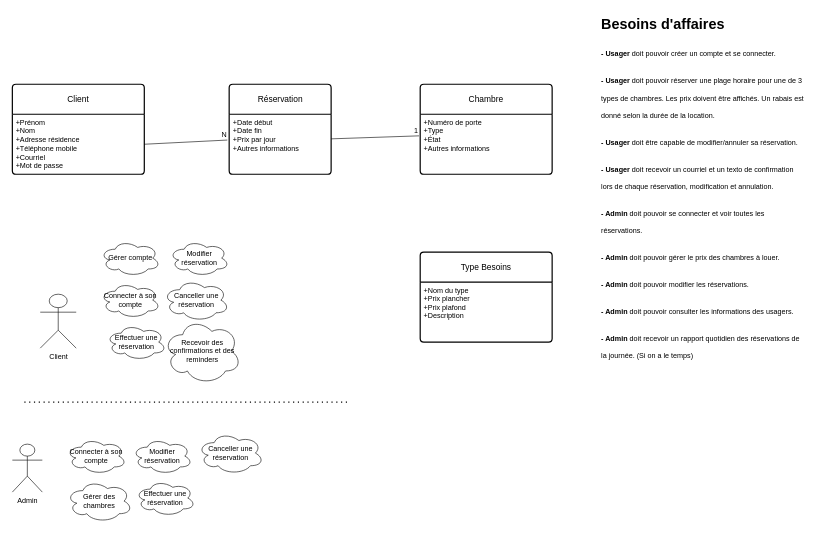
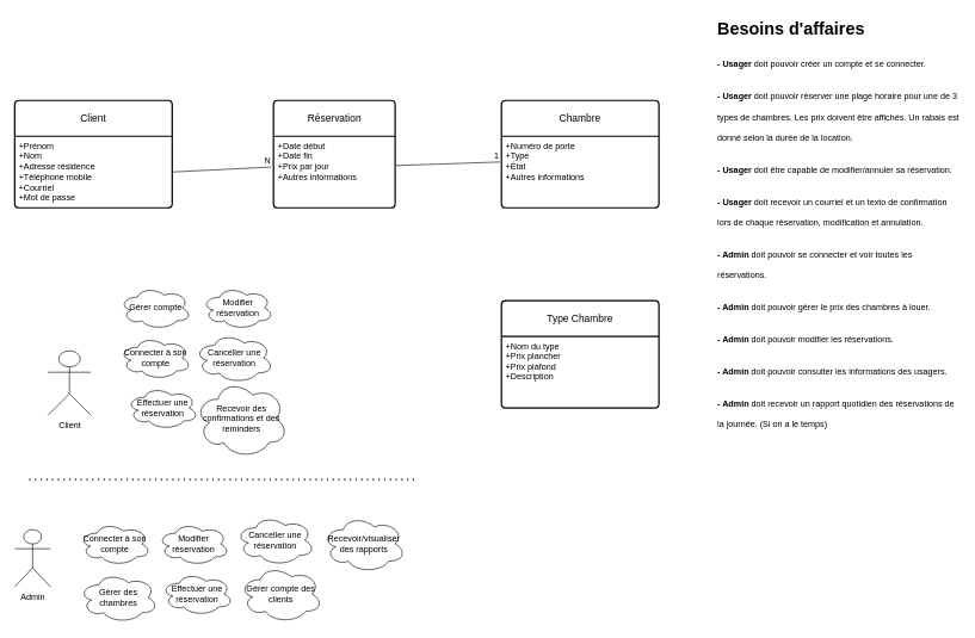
  <mxCell id="0" />
  <mxCell id="1" parent="0" />
  <mxCell id="2" value="Client" style="swimlane;childLayout=stackLayout;horizontal=1;startSize=50;horizontalStack=0;rounded=1;fontSize=14;fontStyle=0;strokeWidth=2;resizeParent=0;resizeLast=1;shadow=0;dashed=0;align=center;arcSize=4;whiteSpace=wrap;html=1;" parent="1" vertex="1"><mxGeometry x="20" y="140" width="220" height="150" as="geometry" /></mxCell>
  <mxCell id="3" value="+Prénom&lt;br&gt;+Nom&lt;br&gt;+Adresse résidence&lt;div&gt;+Téléphone mobile&lt;/div&gt;&lt;div&gt;+Courriel&lt;/div&gt;&lt;div&gt;+Mot de passe&lt;br&gt;&lt;div&gt;&lt;br&gt;&lt;/div&gt;&lt;/div&gt;" style="align=left;strokeColor=none;fillColor=none;spacingLeft=4;fontSize=12;verticalAlign=top;resizable=0;rotatable=0;part=1;html=1;" parent="2" vertex="1"><mxGeometry y="50" width="220" height="100" as="geometry" /></mxCell>
  <mxCell id="4" value="Chambre" style="swimlane;childLayout=stackLayout;horizontal=1;startSize=50;horizontalStack=0;rounded=1;fontSize=14;fontStyle=0;strokeWidth=2;resizeParent=0;resizeLast=1;shadow=0;dashed=0;align=center;arcSize=4;whiteSpace=wrap;html=1;" parent="1" vertex="1"><mxGeometry x="700" y="140" width="220" height="150" as="geometry"><mxRectangle x="730" y="190" width="100" height="50" as="alternateBounds" /></mxGeometry></mxCell>
  <mxCell id="5" value="+Numéro de porte&lt;br&gt;+Type&lt;br&gt;&lt;div&gt;+État&lt;/div&gt;&lt;div&gt;+Autres informations&lt;br&gt;&lt;div&gt;&lt;br&gt;&lt;/div&gt;&lt;/div&gt;" style="align=left;strokeColor=none;fillColor=none;spacingLeft=4;fontSize=12;verticalAlign=top;resizable=0;rotatable=0;part=1;html=1;" parent="4" vertex="1"><mxGeometry y="50" width="220" height="100" as="geometry" /></mxCell>
- <mxCell id="6" value="Type Besoins" style="swimlane;childLayout=stackLayout;horizontal=1;startSize=50;horizontalStack=0;rounded=1;fontSize=14;fontStyle=0;strokeWidth=2;resizeParent=0;resizeLast=1;shadow=0;dashed=0;align=center;arcSize=4;whiteSpace=wrap;html=1;" parent="1" vertex="1"><mxGeometry x="700" y="420" width="220" height="150" as="geometry"><mxRectangle x="730" y="480" width="130" height="50" as="alternateBounds" /></mxGeometry></mxCell>
+ <mxCell id="6" value="Type Chambre" style="swimlane;childLayout=stackLayout;horizontal=1;startSize=50;horizontalStack=0;rounded=1;fontSize=14;fontStyle=0;strokeWidth=2;resizeParent=0;resizeLast=1;shadow=0;dashed=0;align=center;arcSize=4;whiteSpace=wrap;html=1;" parent="1" vertex="1"><mxGeometry x="700" y="420" width="220" height="150" as="geometry"><mxRectangle x="730" y="480" width="130" height="50" as="alternateBounds" /></mxGeometry></mxCell>
  <mxCell id="7" value="+Nom du type&lt;div&gt;+Prix plancher&lt;div&gt;+Prix plafond&lt;/div&gt;+Description&lt;div&gt;&lt;div&gt;&lt;br&gt;&lt;/div&gt;&lt;/div&gt;&lt;/div&gt;" style="align=left;strokeColor=none;fillColor=none;spacingLeft=4;fontSize=12;verticalAlign=top;resizable=0;rotatable=0;part=1;html=1;" parent="6" vertex="1"><mxGeometry y="50" width="220" height="100" as="geometry" /></mxCell>
  <mxCell id="8" value="" style="endArrow=none;html=1;rounded=0;exitX=1;exitY=0.5;exitDx=0;exitDy=0;entryX=-0.018;entryY=0.43;entryDx=0;entryDy=0;entryPerimeter=0;" parent="1" source="3" target="11" edge="1"><mxGeometry relative="1" as="geometry"><mxPoint x="260" y="420" as="sourcePoint" /><mxPoint x="380" y="390" as="targetPoint" /></mxGeometry></mxCell>
  <mxCell id="9" value="N" style="resizable=0;html=1;whiteSpace=wrap;align=right;verticalAlign=bottom;" parent="8" connectable="0" vertex="1"><mxGeometry x="1" relative="1" as="geometry" /></mxCell>
  <mxCell id="10" value="Réservation" style="swimlane;childLayout=stackLayout;horizontal=1;startSize=50;horizontalStack=0;rounded=1;fontSize=14;fontStyle=0;strokeWidth=2;resizeParent=0;resizeLast=1;shadow=0;dashed=0;align=center;arcSize=4;whiteSpace=wrap;html=1;" parent="1" vertex="1"><mxGeometry x="381.5" y="140" width="170" height="150" as="geometry" /></mxCell>
  <mxCell id="11" value="+Date début&lt;div&gt;+Date fin&lt;/div&gt;&lt;div&gt;+Prix par jour&lt;/div&gt;&lt;div&gt;+Autres informations&lt;br&gt;&lt;div&gt;&lt;div&gt;&lt;div&gt;&lt;br&gt;&lt;/div&gt;&lt;/div&gt;&lt;/div&gt;&lt;/div&gt;" style="align=left;strokeColor=none;fillColor=none;spacingLeft=4;fontSize=12;verticalAlign=top;resizable=0;rotatable=0;part=1;html=1;" parent="10" vertex="1"><mxGeometry y="50" width="170" height="100" as="geometry" /></mxCell>
  <mxCell id="12" value="" style="endArrow=none;html=1;rounded=0;entryX=-0.009;entryY=0.36;entryDx=0;entryDy=0;entryPerimeter=0;exitX=1;exitY=0.41;exitDx=0;exitDy=0;exitPerimeter=0;" parent="1" source="11" target="5" edge="1"><mxGeometry relative="1" as="geometry"><mxPoint x="554" y="410" as="sourcePoint" /><mxPoint x="714" y="410" as="targetPoint" /></mxGeometry></mxCell>
  <mxCell id="13" value="1" style="resizable=0;html=1;whiteSpace=wrap;align=right;verticalAlign=bottom;" parent="12" connectable="0" vertex="1"><mxGeometry x="1" relative="1" as="geometry" /></mxCell>
  <mxCell id="14" value="Client" style="shape=umlActor;verticalLabelPosition=bottom;verticalAlign=top;html=1;outlineConnect=0;" parent="1" vertex="1"><mxGeometry x="66.5" y="490" width="60" height="90" as="geometry" /></mxCell>
  <mxCell id="15" value="Admin&lt;div&gt;&lt;br&gt;&lt;/div&gt;" style="shape=umlActor;verticalLabelPosition=bottom;verticalAlign=top;html=1;outlineConnect=0;" parent="1" vertex="1"><mxGeometry x="20" y="740" width="50" height="80" as="geometry" /></mxCell>
  <mxCell id="16" value="Gérer compte" style="ellipse;shape=cloud;whiteSpace=wrap;html=1;align=center;" parent="1" vertex="1"><mxGeometry x="166.5" y="400" width="100" height="60" as="geometry" /></mxCell>
  <mxCell id="17" value="Connecter à son compte" style="ellipse;shape=cloud;whiteSpace=wrap;html=1;align=center;" parent="1" vertex="1"><mxGeometry x="166.5" y="470" width="100" height="60" as="geometry" /></mxCell>
  <mxCell id="18" value="Effectuer une réservation" style="ellipse;shape=cloud;whiteSpace=wrap;html=1;align=center;" parent="1" vertex="1"><mxGeometry x="176.5" y="540" width="100" height="60" as="geometry" /></mxCell>
  <mxCell id="19" value="Modifier réservation" style="ellipse;shape=cloud;whiteSpace=wrap;html=1;align=center;" parent="1" vertex="1"><mxGeometry x="281.5" y="400" width="100" height="60" as="geometry" /></mxCell>
  <mxCell id="20" value="Canceller une réservation" style="ellipse;shape=cloud;whiteSpace=wrap;html=1;align=center;" parent="1" vertex="1"><mxGeometry x="271.5" y="465" width="110" height="70" as="geometry" /></mxCell>
  <mxCell id="21" value="Effectuer une réservation" style="ellipse;shape=cloud;whiteSpace=wrap;html=1;align=center;" parent="1" vertex="1"><mxGeometry x="225" y="800" width="100" height="60" as="geometry" /></mxCell>
  <mxCell id="22" value="Modifier réservation" style="ellipse;shape=cloud;whiteSpace=wrap;html=1;align=center;" parent="1" vertex="1"><mxGeometry x="220" y="730" width="100" height="60" as="geometry" /></mxCell>
  <mxCell id="23" value="Canceller une réservation" style="ellipse;shape=cloud;whiteSpace=wrap;html=1;align=center;" parent="1" vertex="1"><mxGeometry x="329" y="720" width="110" height="70" as="geometry" /></mxCell>
  <mxCell id="24" value="Gérer des chambres" style="ellipse;shape=cloud;whiteSpace=wrap;html=1;align=center;" parent="1" vertex="1"><mxGeometry x="110" y="800" width="110" height="70" as="geometry" /></mxCell>
  <mxCell id="25" value="Connecter à son compte" style="ellipse;shape=cloud;whiteSpace=wrap;html=1;align=center;" parent="1" vertex="1"><mxGeometry x="110" y="730" width="100" height="60" as="geometry" /></mxCell>
+ <mxCell id="26" value="Gérer compte des clients" style="ellipse;shape=cloud;whiteSpace=wrap;html=1;align=center;" parent="1" vertex="1"><mxGeometry x="334" y="790" width="116" height="80" as="geometry" /></mxCell>
+ <mxCell id="27" value="Recevoir/visualiser des rapports" style="ellipse;shape=cloud;whiteSpace=wrap;html=1;align=center;" parent="1" vertex="1"><mxGeometry x="450" y="720" width="116" height="80" as="geometry" /></mxCell>
  <mxCell id="28" value="Recevoir des confirmations et des reminders" style="ellipse;shape=cloud;whiteSpace=wrap;html=1;align=center;" parent="1" vertex="1"><mxGeometry x="271.5" y="530" width="130" height="110" as="geometry" /></mxCell>
  <mxCell id="29" value="" style="endArrow=none;dashed=1;html=1;dashPattern=1 3;strokeWidth=2;rounded=0;" parent="1" edge="1"><mxGeometry width="50" height="50" relative="1" as="geometry"><mxPoint x="40" y="670" as="sourcePoint" /><mxPoint x="580" y="670" as="targetPoint" /></mxGeometry></mxCell>
  <mxCell id="30" value="&lt;h1 style=&quot;margin-top: 0px;&quot;&gt;Besoins d'affaires&lt;/h1&gt;&lt;h1 style=&quot;margin-top: 0px;&quot;&gt;&lt;b style=&quot;text-indent: -18pt; background-color: initial; font-size: 12px;&quot;&gt;- Usager&lt;/b&gt;&lt;span style=&quot;text-indent: -18pt; background-color: initial; font-size: 12px; font-weight: normal;&quot;&gt; doit pouvoir créer un compte et se&amp;nbsp;&lt;/span&gt;&lt;span style=&quot;text-indent: -18pt; background-color: initial; font-size: 12px; font-weight: normal;&quot;&gt;connecter.&lt;/span&gt;&lt;/h1&gt;&lt;h1 style=&quot;margin-top: 0px;&quot;&gt;&lt;b style=&quot;text-indent: -18pt; background-color: initial; font-size: 12px;&quot;&gt;- Usager&lt;/b&gt;&lt;span style=&quot;text-indent: -18pt; background-color: initial; font-size: 12px; font-weight: normal;&quot;&gt; doit pouvoir réserver une plage&amp;nbsp;&lt;/span&gt;&lt;span style=&quot;text-indent: -18pt; background-color: initial; font-size: 12px; font-weight: normal;&quot;&gt;horaire pour une de 3 types de chambres. Les prix doivent être affichés. Un&amp;nbsp;&lt;/span&gt;&lt;span style=&quot;text-indent: -18pt; background-color: initial; font-size: 12px; font-weight: normal;&quot;&gt;rabais est donné selon la durée de la location.&amp;nbsp;&lt;/span&gt;&lt;/h1&gt;&lt;h1 style=&quot;margin-top: 0px;&quot;&gt;&lt;b style=&quot;text-indent: -18pt; background-color: initial; font-size: 12px;&quot;&gt;- Usager&lt;/b&gt;&lt;span style=&quot;text-indent: -18pt; background-color: initial; font-size: 12px; font-weight: normal;&quot;&gt; doit être capable de&amp;nbsp;&lt;/span&gt;&lt;span style=&quot;text-indent: -18pt; background-color: initial; font-size: 12px; font-weight: normal;&quot;&gt;modifier/annuler sa réservation.&amp;nbsp;&lt;/span&gt;&lt;/h1&gt;&lt;h1 style=&quot;margin-top: 0px;&quot;&gt;&lt;b style=&quot;text-indent: -18pt; background-color: initial; font-size: 12px;&quot;&gt;- Usager&lt;/b&gt;&lt;span style=&quot;text-indent: -18pt; background-color: initial; font-size: 12px; font-weight: normal;&quot;&gt; doit recevoir un courriel et un&amp;nbsp;&lt;/span&gt;&lt;span style=&quot;text-indent: -18pt; background-color: initial; font-size: 12px; font-weight: normal;&quot;&gt;texto de confirmation lors de chaque réservation, modification et annulation.&amp;nbsp;&lt;/span&gt;&lt;/h1&gt;&lt;h1 style=&quot;margin-top: 0px;&quot;&gt;&lt;b style=&quot;text-indent: -18pt; background-color: initial; font-size: 12px;&quot;&gt;- Admin&lt;/b&gt;&lt;span style=&quot;text-indent: -18pt; background-color: initial; font-size: 12px; font-weight: normal;&quot;&gt; doit pouvoir se connecter et voir&amp;nbsp;&lt;/span&gt;&lt;span style=&quot;text-indent: -18pt; background-color: initial; font-size: 12px; font-weight: normal;&quot;&gt;toutes les réservations.&amp;nbsp;&lt;/span&gt;&lt;/h1&gt;&lt;h1 style=&quot;margin-top: 0px;&quot;&gt;&lt;b style=&quot;text-indent: -18pt; background-color: initial; font-size: 12px;&quot;&gt;- Admin&lt;/b&gt;&lt;span style=&quot;text-indent: -18pt; background-color: initial; font-size: 12px; font-weight: normal;&quot;&gt; doit pouvoir gérer le prix des&amp;nbsp;&lt;/span&gt;&lt;span style=&quot;text-indent: -18pt; background-color: initial; font-size: 12px; font-weight: normal;&quot;&gt;chambres à louer.&amp;nbsp;&lt;/span&gt;&lt;/h1&gt;&lt;h1 style=&quot;margin-top: 0px;&quot;&gt;&lt;b style=&quot;text-indent: -18pt; background-color: initial; font-size: 12px;&quot;&gt;- Admin&lt;/b&gt;&lt;span style=&quot;text-indent: -18pt; background-color: initial; font-size: 12px; font-weight: normal;&quot;&gt; doit pouvoir modifier les&amp;nbsp;&lt;/span&gt;&lt;span style=&quot;text-indent: -18pt; background-color: initial; font-size: 12px; font-weight: normal;&quot;&gt;réservations.&amp;nbsp;&lt;/span&gt;&lt;/h1&gt;&lt;h1 style=&quot;margin-top: 0px;&quot;&gt;&lt;b style=&quot;text-indent: -18pt; background-color: initial; font-size: 12px;&quot;&gt;- Admin&lt;/b&gt;&lt;span style=&quot;text-indent: -18pt; background-color: initial; font-size: 12px; font-weight: normal;&quot;&gt; doit pouvoir consulter les&amp;nbsp;&lt;/span&gt;&lt;span style=&quot;text-indent: -18pt; background-color: initial; font-size: 12px; font-weight: normal;&quot;&gt;informations des usagers.&amp;nbsp;&lt;/span&gt;&lt;/h1&gt;&lt;h1 style=&quot;margin-top: 0px;&quot;&gt;&lt;b style=&quot;text-indent: -18pt; background-color: initial; font-size: 12px;&quot;&gt;- Admin&lt;/b&gt;&lt;span style=&quot;text-indent: -18pt; background-color: initial; font-size: 12px; font-weight: normal;&quot;&gt; doit recevoir un rapport quotidien&amp;nbsp;&lt;/span&gt;&lt;span style=&quot;text-indent: -18pt; background-color: initial; font-size: 12px; font-weight: normal;&quot;&gt;des réservations de la journée. (Si on a le temps)&lt;/span&gt;&lt;/h1&gt;&lt;p&gt;&lt;br&gt;&lt;br&gt;&lt;br&gt;&lt;br&gt;&lt;br&gt;&lt;br&gt;&lt;br&gt;&lt;br&gt;&lt;br&gt;&lt;br&gt;&lt;br&gt;&lt;br&gt;&lt;/p&gt;" style="text;html=1;whiteSpace=wrap;overflow=hidden;rounded=0;" parent="1" vertex="1"><mxGeometry x="1000" y="20" width="340" height="630" as="geometry" /></mxCell>
